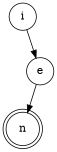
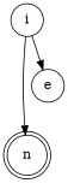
  digraph {
    node [color=black shape=circle]
    n [shape=doublecircle]
    i
    e
    i -> e
-   e -> n
+   i -> n
  }
